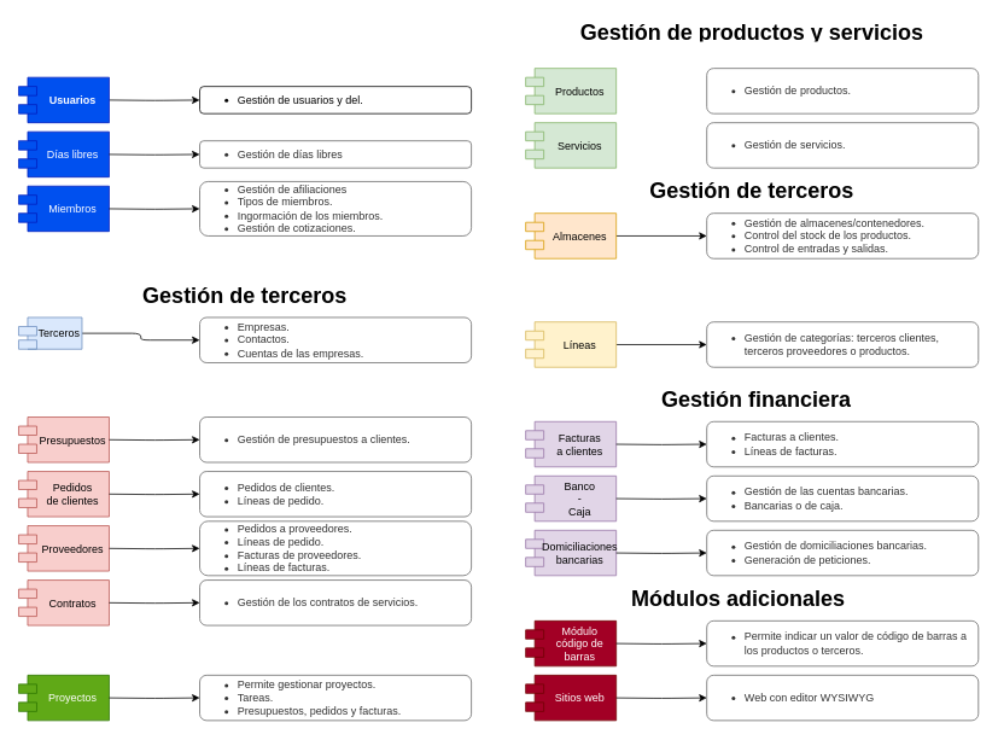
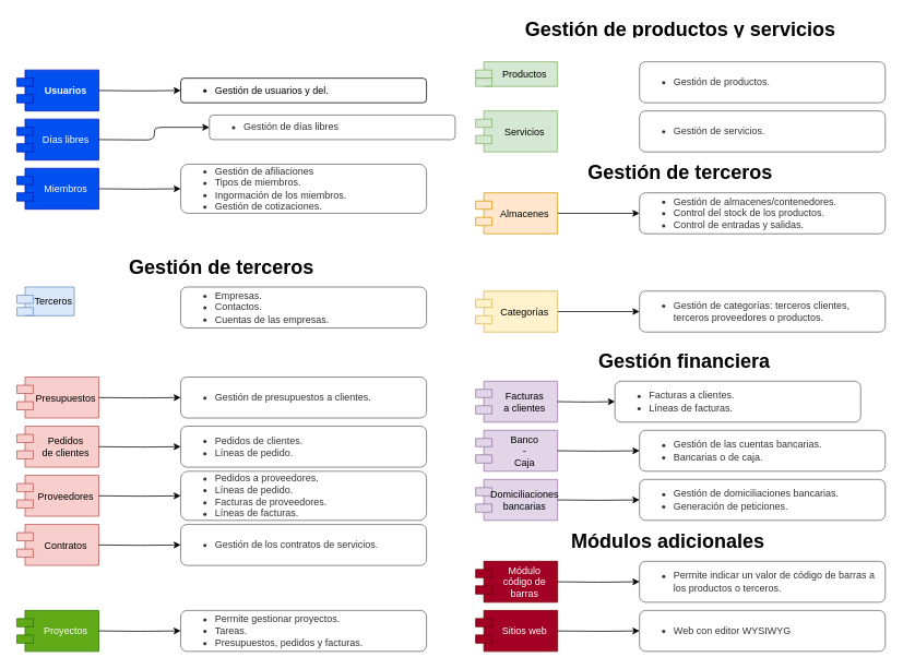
  <mxCell id="0" />
  <mxCell id="1" parent="0" />
  <mxCell id="2" value="Presupuestos" style="shape=module;align=center;spacingLeft=20;align=center;verticalAlign=middle;rounded=1;fillColor=#f8cecc;strokeColor=#b85450;" parent="1" vertex="1"><mxGeometry x="20" y="460" width="100" height="50" as="geometry" /></mxCell>
- <mxCell id="3" value="Productos" style="shape=module;align=center;spacingLeft=20;align=center;verticalAlign=middle;rounded=1;fillColor=#d5e8d4;strokeColor=#82b366;" parent="1" vertex="1"><mxGeometry x="580" y="75" width="100" height="50" as="geometry" /></mxCell>
- <mxCell id="4" style="edgeStyle=orthogonalEdgeStyle;orthogonalLoop=1;jettySize=auto;html=1;exitX=1;exitY=0.5;exitDx=0;exitDy=0;align=center;verticalAlign=middle;" parent="1" source="5" target="7" edge="1"><mxGeometry relative="1" as="geometry" /></mxCell>
+ <mxCell id="3" value="Productos" style="shape=module;align=center;spacingLeft=20;align=center;verticalAlign=middle;rounded=1;fillColor=#d5e8d4;strokeColor=#82b366;" parent="1" vertex="1"><mxGeometry x="580" y="75" width="100" height="30" as="geometry" /></mxCell>
  <mxCell id="5" value="Terceros" style="shape=module;align=center;spacingLeft=20;align=center;verticalAlign=middle;rounded=1;fillColor=#dae8fc;strokeColor=#6c8ebf;" parent="1" vertex="1"><mxGeometry x="20" y="350" width="70" height="35" as="geometry" /></mxCell>
  <mxCell id="6" value="&lt;h1&gt;Gestión de terceros&lt;/h1&gt;" style="text;html=1;strokeColor=none;fillColor=none;spacing=5;spacingTop=-20;whiteSpace=wrap;overflow=hidden;align=center;verticalAlign=middle;rounded=1;" parent="1" vertex="1"><mxGeometry x="20" y="310" width="500" height="30" as="geometry" /></mxCell>
  <mxCell id="7" value="&lt;ul&gt;&lt;li&gt;Empresas.&lt;/li&gt;&lt;li&gt;Contactos.&lt;/li&gt;&lt;li&gt;Cuentas de las empresas.&lt;/li&gt;&lt;/ul&gt;" style="text;html=1;align=left;verticalAlign=middle;whiteSpace=wrap;strokeColor=#666666;fontColor=#333333;rounded=1;" parent="1" vertex="1"><mxGeometry x="220" y="350" width="300" height="50" as="geometry" /></mxCell>
  <mxCell id="8" value="&lt;h1&gt;Gestión de productos y servicios&lt;/h1&gt;" style="text;html=1;strokeColor=none;fillColor=none;spacing=5;spacingTop=-20;whiteSpace=wrap;overflow=hidden;align=center;verticalAlign=middle;rounded=1;" parent="1" vertex="1"><mxGeometry x="580" y="20" width="500" height="30" as="geometry" /></mxCell>
  <mxCell id="9" value="&lt;ul&gt;&lt;li&gt;Gestión de productos.&lt;/li&gt;&lt;/ul&gt;" style="text;html=1;align=left;verticalAlign=middle;whiteSpace=wrap;strokeColor=#666666;fontColor=#333333;rounded=1;" parent="1" vertex="1"><mxGeometry x="780" y="75" width="300" height="50" as="geometry" /></mxCell>
  <mxCell id="10" value="Servicios" style="shape=module;align=center;spacingLeft=20;align=center;verticalAlign=middle;rounded=1;fillColor=#d5e8d4;strokeColor=#82b366;" parent="1" vertex="1"><mxGeometry x="580" y="135" width="100" height="50" as="geometry" /></mxCell>
  <mxCell id="11" value="&lt;ul&gt;&lt;li&gt;Gestión de servicios.&lt;/li&gt;&lt;/ul&gt;" style="text;html=1;align=left;verticalAlign=middle;whiteSpace=wrap;strokeColor=#666666;fontColor=#333333;rounded=1;" parent="1" vertex="1"><mxGeometry x="780" y="135" width="300" height="50" as="geometry" /></mxCell>
  <mxCell id="12" style="edgeStyle=orthogonalEdgeStyle;orthogonalLoop=1;jettySize=auto;html=1;exitX=1;exitY=0.5;exitDx=0;exitDy=0;align=center;verticalAlign=middle;" parent="1" source="13" target="15" edge="1"><mxGeometry relative="1" as="geometry" /></mxCell>
  <mxCell id="13" value="Almacenes" style="shape=module;align=center;spacingLeft=20;align=center;verticalAlign=middle;rounded=1;fillColor=#ffe6cc;strokeColor=#d79b00;" parent="1" vertex="1"><mxGeometry x="580" y="235" width="100" height="50" as="geometry" /></mxCell>
  <mxCell id="14" value="&lt;h1&gt;Gestión de terceros&lt;/h1&gt;" style="text;html=1;strokeColor=none;fillColor=none;spacing=5;spacingTop=-20;whiteSpace=wrap;overflow=hidden;align=center;verticalAlign=middle;rounded=1;" parent="1" vertex="1"><mxGeometry x="580" y="195" width="500" height="30" as="geometry" /></mxCell>
  <mxCell id="15" value="&lt;ul&gt;&lt;li&gt;Gestión de almacenes/contenedores.&lt;/li&gt;&lt;li&gt;Control del stock de los productos.&lt;/li&gt;&lt;li&gt;Control de entradas y salidas.&lt;/li&gt;&lt;/ul&gt;" style="text;html=1;align=left;verticalAlign=middle;whiteSpace=wrap;strokeColor=#666666;fontColor=#333333;rounded=1;" parent="1" vertex="1"><mxGeometry x="780" y="235" width="300" height="50" as="geometry" /></mxCell>
  <mxCell id="16" style="edgeStyle=orthogonalEdgeStyle;orthogonalLoop=1;jettySize=auto;html=1;exitX=1;exitY=0.5;exitDx=0;exitDy=0;align=center;verticalAlign=middle;" parent="1" source="17" target="18" edge="1"><mxGeometry relative="1" as="geometry" /></mxCell>
- <mxCell id="17" value="Líneas" style="shape=module;align=center;spacingLeft=20;align=center;verticalAlign=middle;rounded=1;fillColor=#fff2cc;strokeColor=#d6b656;" parent="1" vertex="1"><mxGeometry x="580" y="355" width="100" height="50" as="geometry" /></mxCell>
+ <mxCell id="17" value="Categorías" style="shape=module;align=center;spacingLeft=20;align=center;verticalAlign=middle;rounded=1;fillColor=#fff2cc;strokeColor=#d6b656;" parent="1" vertex="1"><mxGeometry x="580" y="355" width="100" height="50" as="geometry" /></mxCell>
  <mxCell id="18" value="&lt;ul&gt;&lt;li&gt;Gestión de categorías: terceros clientes, terceros proveedores o productos.&lt;/li&gt;&lt;/ul&gt;" style="text;html=1;align=left;verticalAlign=middle;whiteSpace=wrap;strokeColor=#666666;fontColor=#333333;rounded=1;" parent="1" vertex="1"><mxGeometry x="780" y="355" width="300" height="50" as="geometry" /></mxCell>
  <mxCell id="19" style="edgeStyle=orthogonalEdgeStyle;orthogonalLoop=1;jettySize=auto;html=1;exitX=1;exitY=0.5;exitDx=0;exitDy=0;align=center;verticalAlign=middle;" parent="1" target="20" edge="1"><mxGeometry relative="1" as="geometry"><mxPoint x="120" y="485" as="sourcePoint" /></mxGeometry></mxCell>
  <mxCell id="20" value="&lt;ul&gt;&lt;li&gt;Gestión de presupuestos a clientes.&lt;/li&gt;&lt;/ul&gt;" style="text;html=1;align=left;verticalAlign=middle;whiteSpace=wrap;strokeColor=#666666;fontColor=#333333;rounded=1;" parent="1" vertex="1"><mxGeometry x="220" y="460" width="300" height="50" as="geometry" /></mxCell>
  <mxCell id="21" value="Pedidos&#10;de clientes" style="shape=module;align=center;spacingLeft=20;align=center;verticalAlign=middle;rounded=1;fillColor=#f8cecc;strokeColor=#b85450;" parent="1" vertex="1"><mxGeometry x="20" y="520" width="100" height="50" as="geometry" /></mxCell>
  <mxCell id="22" style="edgeStyle=orthogonalEdgeStyle;orthogonalLoop=1;jettySize=auto;html=1;exitX=1;exitY=0.5;exitDx=0;exitDy=0;align=center;verticalAlign=middle;" parent="1" target="23" edge="1"><mxGeometry relative="1" as="geometry"><mxPoint x="120" y="545" as="sourcePoint" /></mxGeometry></mxCell>
  <mxCell id="23" value="&lt;ul&gt;&lt;li&gt;Pedidos de clientes.&lt;/li&gt;&lt;li&gt;Líneas de pedido.&lt;/li&gt;&lt;/ul&gt;" style="text;html=1;align=left;verticalAlign=middle;whiteSpace=wrap;strokeColor=#666666;fontColor=#333333;rounded=1;" parent="1" vertex="1"><mxGeometry x="220" y="520" width="300" height="50" as="geometry" /></mxCell>
  <mxCell id="24" value="Proveedores" style="shape=module;align=center;spacingLeft=20;align=center;verticalAlign=middle;rounded=1;fillColor=#f8cecc;strokeColor=#b85450;" parent="1" vertex="1"><mxGeometry x="20" y="580" width="100" height="50" as="geometry" /></mxCell>
  <mxCell id="25" style="edgeStyle=orthogonalEdgeStyle;orthogonalLoop=1;jettySize=auto;html=1;exitX=1;exitY=0.5;exitDx=0;exitDy=0;align=center;verticalAlign=middle;" parent="1" target="26" edge="1"><mxGeometry relative="1" as="geometry"><mxPoint x="120" y="605" as="sourcePoint" /></mxGeometry></mxCell>
  <mxCell id="26" value="&lt;ul&gt;&lt;li&gt;Pedidos a proveedores.&lt;/li&gt;&lt;li&gt;Líneas de pedido.&lt;/li&gt;&lt;li&gt;Facturas de proveedores.&lt;/li&gt;&lt;li&gt;Líneas de facturas.&lt;/li&gt;&lt;/ul&gt;" style="text;html=1;align=left;verticalAlign=middle;whiteSpace=wrap;strokeColor=#666666;fontColor=#333333;rounded=1;" parent="1" vertex="1"><mxGeometry x="220" y="575" width="300" height="60" as="geometry" /></mxCell>
  <mxCell id="27" value="Contratos" style="shape=module;align=center;spacingLeft=20;align=center;verticalAlign=middle;rounded=1;fillColor=#f8cecc;strokeColor=#b85450;" parent="1" vertex="1"><mxGeometry x="20" y="640" width="100" height="50" as="geometry" /></mxCell>
  <mxCell id="28" style="edgeStyle=orthogonalEdgeStyle;orthogonalLoop=1;jettySize=auto;html=1;exitX=1;exitY=0.5;exitDx=0;exitDy=0;align=center;verticalAlign=middle;" parent="1" target="29" edge="1"><mxGeometry relative="1" as="geometry"><mxPoint x="120" y="665" as="sourcePoint" /></mxGeometry></mxCell>
  <mxCell id="29" value="&lt;ul&gt;&lt;li&gt;Gestión de los contratos de servicios.&lt;/li&gt;&lt;/ul&gt;" style="text;html=1;align=left;verticalAlign=middle;whiteSpace=wrap;strokeColor=#666666;fontColor=#333333;rounded=1;" parent="1" vertex="1"><mxGeometry x="220" y="640" width="300" height="50" as="geometry" /></mxCell>
  <mxCell id="30" value="Facturas&#10;a clientes" style="shape=module;align=center;spacingLeft=20;align=center;verticalAlign=middle;rounded=1;fillColor=#e1d5e7;strokeColor=#9673a6;" parent="1" vertex="1"><mxGeometry x="580" y="465" width="100" height="50" as="geometry" /></mxCell>
  <mxCell id="31" style="edgeStyle=orthogonalEdgeStyle;orthogonalLoop=1;jettySize=auto;html=1;exitX=1;exitY=0.5;exitDx=0;exitDy=0;align=center;verticalAlign=middle;" parent="1" target="33" edge="1"><mxGeometry relative="1" as="geometry"><mxPoint x="680" y="490" as="sourcePoint" /></mxGeometry></mxCell>
  <mxCell id="32" value="&lt;h1&gt;Gestión financiera&lt;/h1&gt;" style="text;html=1;strokeColor=none;fillColor=none;spacing=5;spacingTop=-20;whiteSpace=wrap;overflow=hidden;align=center;verticalAlign=middle;rounded=1;" parent="1" vertex="1"><mxGeometry x="590" y="425" width="490" height="30" as="geometry" /></mxCell>
- <mxCell id="33" value="&lt;ul&gt;&lt;li&gt;Facturas a clientes.&lt;/li&gt;&lt;li&gt;Líneas de facturas.&lt;/li&gt;&lt;/ul&gt;" style="text;html=1;align=left;verticalAlign=middle;whiteSpace=wrap;strokeColor=#666666;fontColor=#333333;rounded=1;" parent="1" vertex="1"><mxGeometry x="780" y="465" width="300" height="50" as="geometry" /></mxCell>
+ <mxCell id="33" value="&lt;ul&gt;&lt;li&gt;Facturas a clientes.&lt;/li&gt;&lt;li&gt;Líneas de facturas.&lt;/li&gt;&lt;/ul&gt;" style="text;html=1;align=left;verticalAlign=middle;whiteSpace=wrap;strokeColor=#666666;fontColor=#333333;rounded=1;" parent="1" vertex="1"><mxGeometry x="750" y="465" width="300" height="50" as="geometry" /></mxCell>
  <mxCell id="34" value="Banco&#10;-&#10;Caja" style="shape=module;align=center;spacingLeft=20;align=center;verticalAlign=middle;rounded=1;fillColor=#e1d5e7;strokeColor=#9673a6;" parent="1" vertex="1"><mxGeometry x="580" y="525" width="100" height="50" as="geometry" /></mxCell>
  <mxCell id="35" style="edgeStyle=orthogonalEdgeStyle;orthogonalLoop=1;jettySize=auto;html=1;exitX=1;exitY=0.5;exitDx=0;exitDy=0;align=center;verticalAlign=middle;" parent="1" target="36" edge="1"><mxGeometry relative="1" as="geometry"><mxPoint x="680" y="550" as="sourcePoint" /></mxGeometry></mxCell>
  <mxCell id="36" value="&lt;ul&gt;&lt;li&gt;Gestión de las cuentas bancarias.&lt;/li&gt;&lt;li&gt;Bancarias o de caja.&lt;/li&gt;&lt;/ul&gt;" style="text;html=1;align=left;verticalAlign=middle;whiteSpace=wrap;strokeColor=#666666;fontColor=#333333;rounded=1;" parent="1" vertex="1"><mxGeometry x="780" y="525" width="300" height="50" as="geometry" /></mxCell>
  <mxCell id="37" value="Domiciliaciones&#10;bancarias" style="shape=module;align=center;spacingLeft=20;align=center;verticalAlign=middle;rounded=1;fillColor=#e1d5e7;strokeColor=#9673a6;" parent="1" vertex="1"><mxGeometry x="580" y="585" width="100" height="50" as="geometry" /></mxCell>
  <mxCell id="38" style="edgeStyle=orthogonalEdgeStyle;orthogonalLoop=1;jettySize=auto;html=1;exitX=1;exitY=0.5;exitDx=0;exitDy=0;align=center;verticalAlign=middle;" parent="1" target="39" edge="1"><mxGeometry relative="1" as="geometry"><mxPoint x="680" y="610" as="sourcePoint" /></mxGeometry></mxCell>
  <mxCell id="39" value="&lt;ul&gt;&lt;li&gt;Gestión de domiciliaciones bancarias.&lt;/li&gt;&lt;li&gt;Generación de peticiones.&lt;/li&gt;&lt;/ul&gt;" style="text;html=1;align=left;verticalAlign=middle;whiteSpace=wrap;strokeColor=#666666;fontColor=#333333;rounded=1;" parent="1" vertex="1"><mxGeometry x="780" y="585" width="300" height="50" as="geometry" /></mxCell>
  <mxCell id="40" value="Proyectos" style="shape=module;align=center;spacingLeft=20;align=center;verticalAlign=middle;rounded=1;fillColor=#60a917;strokeColor=#2D7600;fontColor=#ffffff;" parent="1" vertex="1"><mxGeometry x="20" y="745" width="100" height="50" as="geometry" /></mxCell>
  <mxCell id="41" style="edgeStyle=orthogonalEdgeStyle;orthogonalLoop=1;jettySize=auto;html=1;exitX=1;exitY=0.5;exitDx=0;exitDy=0;align=center;verticalAlign=middle;" parent="1" target="42" edge="1"><mxGeometry relative="1" as="geometry"><mxPoint x="120" y="770" as="sourcePoint" /></mxGeometry></mxCell>
  <mxCell id="42" value="&lt;ul&gt;&lt;li&gt;Permite gestionar proyectos.&lt;/li&gt;&lt;li&gt;Tareas.&lt;/li&gt;&lt;li&gt;Presupuestos, pedidos y facturas.&lt;/li&gt;&lt;/ul&gt;" style="text;html=1;align=left;verticalAlign=middle;whiteSpace=wrap;strokeColor=#666666;fontColor=#333333;rounded=1;" parent="1" vertex="1"><mxGeometry x="220" y="745" width="300" height="50" as="geometry" /></mxCell>
  <mxCell id="43" value="Días libres" style="shape=module;align=center;spacingLeft=20;align=center;verticalAlign=middle;rounded=1;fillColor=#0050ef;strokeColor=#001DBC;fontColor=#ffffff;" parent="1" vertex="1"><mxGeometry x="20" y="145" width="100" height="50" as="geometry" /></mxCell>
  <mxCell id="44" style="edgeStyle=orthogonalEdgeStyle;orthogonalLoop=1;jettySize=auto;html=1;exitX=1;exitY=0.5;exitDx=0;exitDy=0;align=center;verticalAlign=middle;" parent="1" target="45" edge="1"><mxGeometry relative="1" as="geometry"><mxPoint x="120" y="170" as="sourcePoint" /></mxGeometry></mxCell>
- <mxCell id="45" value="&lt;ul&gt;&lt;li&gt;Gestión de días libres&lt;/li&gt;&lt;/ul&gt;" style="text;html=1;align=left;verticalAlign=middle;whiteSpace=wrap;strokeColor=#666666;fontColor=#333333;rounded=1;" parent="1" vertex="1"><mxGeometry x="220" y="155" width="300" height="30" as="geometry" /></mxCell>
+ <mxCell id="45" value="&lt;ul&gt;&lt;li&gt;Gestión de días libres&lt;/li&gt;&lt;/ul&gt;" style="text;html=1;align=left;verticalAlign=middle;whiteSpace=wrap;strokeColor=#666666;fontColor=#333333;rounded=1;" parent="1" vertex="1"><mxGeometry x="255" y="140" width="300" height="30" as="geometry" /></mxCell>
  <mxCell id="46" value="Módulo&#10;código de&#10;barras" style="shape=module;align=center;spacingLeft=20;align=center;verticalAlign=middle;rounded=1;fillColor=#a20025;strokeColor=#6F0000;fontColor=#ffffff;" parent="1" vertex="1"><mxGeometry x="580" y="685" width="100" height="50" as="geometry" /></mxCell>
  <mxCell id="47" style="edgeStyle=orthogonalEdgeStyle;orthogonalLoop=1;jettySize=auto;html=1;exitX=1;exitY=0.5;exitDx=0;exitDy=0;align=center;verticalAlign=middle;" parent="1" target="49" edge="1"><mxGeometry relative="1" as="geometry"><mxPoint x="680" y="710" as="sourcePoint" /></mxGeometry></mxCell>
  <mxCell id="48" value="&lt;h1&gt;Módulos adicionales&lt;/h1&gt;" style="text;html=1;strokeColor=none;fillColor=none;spacing=5;spacingTop=-20;whiteSpace=wrap;overflow=hidden;align=center;verticalAlign=middle;rounded=1;" parent="1" vertex="1"><mxGeometry x="565" y="645" width="500" height="30" as="geometry" /></mxCell>
  <mxCell id="49" value="&lt;ul&gt;&lt;li&gt;Permite indicar un valor de código de barras a los productos o terceros.&lt;/li&gt;&lt;/ul&gt;" style="text;html=1;align=left;verticalAlign=middle;whiteSpace=wrap;strokeColor=#666666;fontColor=#333333;rounded=1;" parent="1" vertex="1"><mxGeometry x="780" y="685" width="300" height="50" as="geometry" /></mxCell>
  <mxCell id="50" value="Sitios web" style="shape=module;align=center;spacingLeft=20;align=center;verticalAlign=middle;rounded=1;fillColor=#a20025;strokeColor=#6F0000;fontColor=#ffffff;" parent="1" vertex="1"><mxGeometry x="580" y="745" width="100" height="50" as="geometry" /></mxCell>
  <mxCell id="51" style="edgeStyle=orthogonalEdgeStyle;orthogonalLoop=1;jettySize=auto;html=1;exitX=1;exitY=0.5;exitDx=0;exitDy=0;align=center;verticalAlign=middle;" parent="1" target="52" edge="1"><mxGeometry relative="1" as="geometry"><mxPoint x="680" y="770" as="sourcePoint" /></mxGeometry></mxCell>
  <mxCell id="52" value="&lt;ul&gt;&lt;li&gt;Web con editor WYSIWYG&lt;/li&gt;&lt;/ul&gt;" style="text;html=1;align=left;verticalAlign=middle;whiteSpace=wrap;strokeColor=#666666;fontColor=#333333;rounded=1;" parent="1" vertex="1"><mxGeometry x="780" y="745" width="300" height="50" as="geometry" /></mxCell>
  <mxCell id="53" value="Miembros" style="shape=module;align=center;spacingLeft=20;align=center;verticalAlign=middle;rounded=1;fillColor=#0050ef;strokeColor=#001DBC;fontColor=#ffffff;" vertex="1" parent="1"><mxGeometry x="20" y="205" width="100" height="50" as="geometry" /></mxCell>
  <mxCell id="54" style="edgeStyle=orthogonalEdgeStyle;orthogonalLoop=1;jettySize=auto;html=1;exitX=1;exitY=0.5;exitDx=0;exitDy=0;align=center;verticalAlign=middle;" edge="1" parent="1" target="55"><mxGeometry relative="1" as="geometry"><mxPoint x="120" y="230" as="sourcePoint" /></mxGeometry></mxCell>
  <mxCell id="55" value="&lt;ul&gt;&lt;li&gt;Gestión de afiliaciones&lt;/li&gt;&lt;li&gt;Tipos de miembros.&lt;/li&gt;&lt;li&gt;Ingormación de los miembros.&lt;/li&gt;&lt;li&gt;Gestión de cotizaciones.&lt;/li&gt;&lt;/ul&gt;" style="text;html=1;align=left;verticalAlign=middle;whiteSpace=wrap;strokeColor=#666666;fontColor=#333333;rounded=1;" vertex="1" parent="1"><mxGeometry x="220" y="200" width="300" height="60" as="geometry" /></mxCell>
  <mxCell id="56" style="edgeStyle=orthogonalEdgeStyle;orthogonalLoop=1;jettySize=auto;html=1;exitX=1;exitY=0.5;exitDx=0;exitDy=0;align=center;verticalAlign=middle;" edge="1" parent="1" target="57"><mxGeometry relative="1" as="geometry"><mxPoint x="120" y="110" as="sourcePoint" /></mxGeometry></mxCell>
  <mxCell id="57" value="&lt;ul&gt;&lt;li&gt;&lt;span&gt;Gestión de usuarios y del.&lt;/span&gt;&lt;br&gt;&lt;/li&gt;&lt;/ul&gt;" style="text;html=1;align=left;verticalAlign=middle;whiteSpace=wrap;rounded=1;strokeColor=#000000;" vertex="1" parent="1"><mxGeometry x="220" y="95" width="300" height="30" as="geometry" /></mxCell>
  <mxCell id="58" value="Usuarios" style="shape=module;align=center;spacingLeft=20;align=center;verticalAlign=middle;fontStyle=1;fillColor=#0050ef;strokeColor=#001DBC;fontColor=#ffffff;rounded=1;" vertex="1" parent="1"><mxGeometry x="20" y="85" width="100" height="50" as="geometry" /></mxCell>
